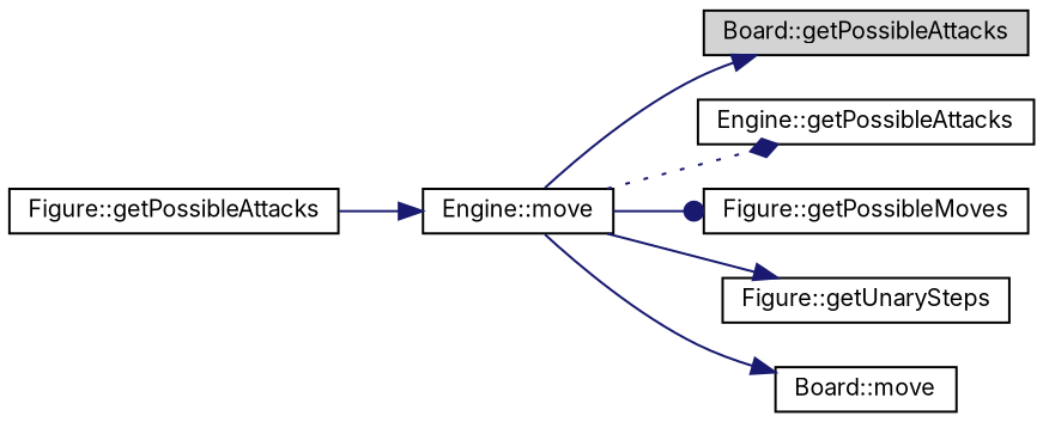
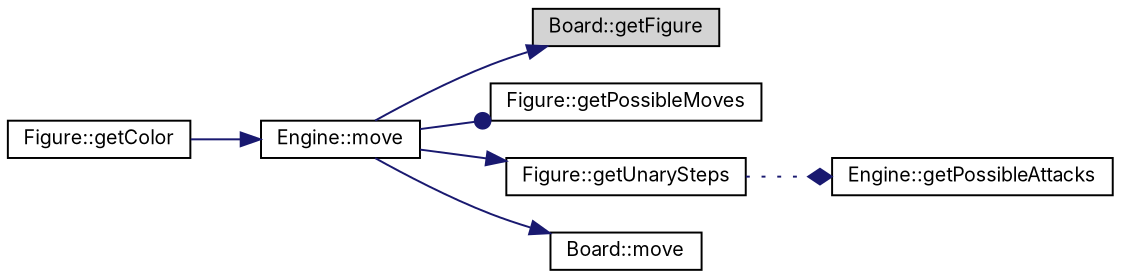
  digraph {
    fontname=Inter
    rankdir=LR
    node [color=black fillcolor=white fontname=Inter fontsize=10 shape=record style=filled]
    edge [arrowhead=normal color=midnightblue fontname=Inter fontsize=10 labelfontname=Helvetica labelfontsize=10 style=solid]
    n1 [fontcolor=black height=0.2 label="Engine::move" width=0.4]
-   n2 [fillcolor=lightgrey height=0.2 label="Board::getPossibleAttacks" width=0.4]
+   n2 [fillcolor=lightgrey height=0.2 label="Board::getFigure" width=0.4]
    n3 [height=0.2 label="Engine::getPossibleAttacks" width=0.4]
    n4 [height=0.2 label="Figure::getPossibleMoves" width=0.4]
    n5 [height=0.2 label="Figure::getUnarySteps" width=0.4]
    n6 [height=0.2 label="Board::move" width=0.4]
-   n7 [height=0.2 label="Figure::getPossibleAttacks" width=0.4]
+   n7 [height=0.2 label="Figure::getColor" width=0.4]
    n1 -> n2
-   n1 -> n3 [arrowhead=diamond style=dotted]
+   n5 -> n3 [arrowhead=diamond style=dotted]
    n1 -> n4 [arrowhead=dot]
    n1 -> n5
    n1 -> n6
    n7 -> n1
  }
